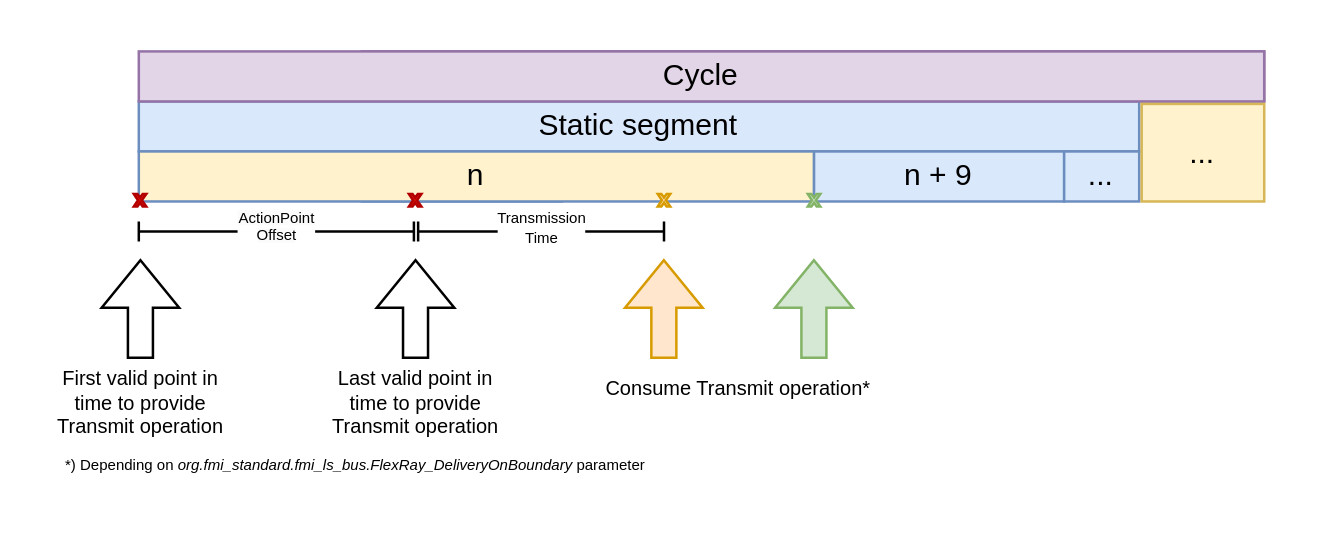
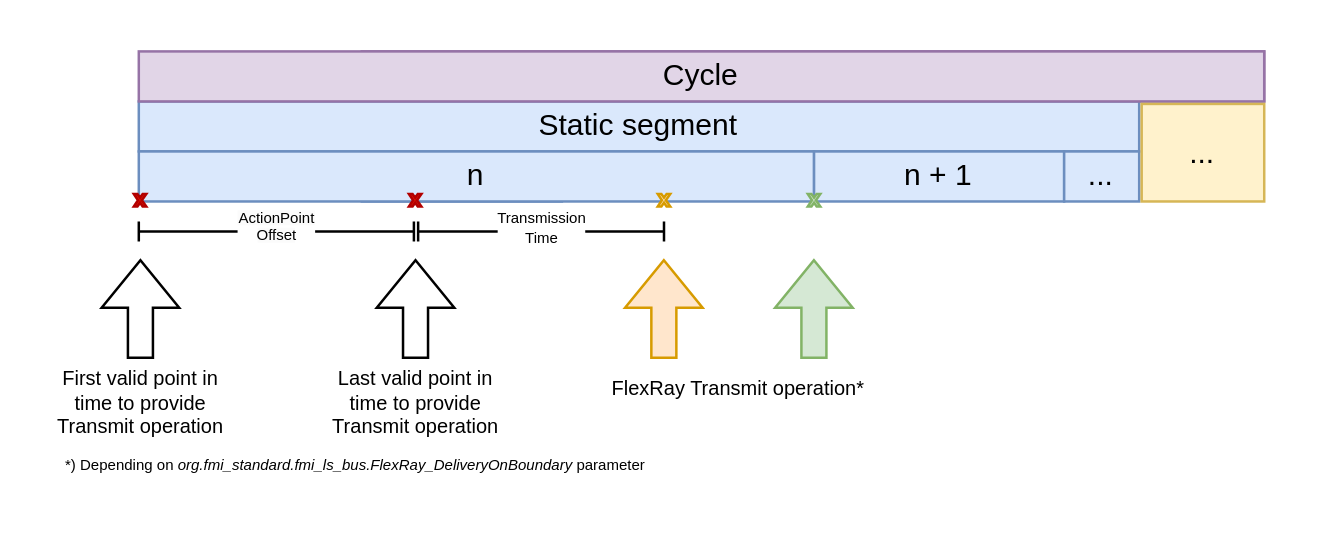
  <mxCell id="0" />
  <mxCell id="1" parent="0" />
  <mxCell id="2" value="&#10;&lt;span style=&quot;color: rgb(0, 0, 0); font-family: Helvetica; font-size: 6px; font-style: normal; font-variant-ligatures: normal; font-variant-caps: normal; font-weight: 400; letter-spacing: normal; orphans: 2; text-align: center; text-indent: 0px; text-transform: none; widows: 2; word-spacing: 0px; -webkit-text-stroke-width: 0px; white-space: normal; background-color: rgb(251, 251, 251); text-decoration-thickness: initial; text-decoration-style: initial; text-decoration-color: initial; float: none; display: inline !important;&quot;&gt;ActionPoint Offset&lt;/span&gt;&#10;&#10;" style="endArrow=baseDash;startArrow=baseDash;html=1;rounded=0;fontSize=6;spacingTop=4;startFill=0;endFill=0;" parent="1" edge="1"><mxGeometry width="50" height="50" relative="1" as="geometry"><mxPoint x="55" y="92" as="sourcePoint" /><mxPoint x="165" y="92" as="targetPoint" /></mxGeometry></mxCell>
  <mxCell id="3" value="Static segment" style="rounded=0;whiteSpace=wrap;html=1;fillColor=#dae8fc;strokeColor=#6c8ebf;" parent="1" vertex="1"><mxGeometry x="144.17" y="40" width="240" height="20" as="geometry" /></mxCell>
  <mxCell id="4" value="1" style="rounded=0;whiteSpace=wrap;html=1;fillColor=#dae8fc;strokeColor=#6c8ebf;" parent="1" vertex="1"><mxGeometry x="144.17" y="60" width="80" height="20" as="geometry" /></mxCell>
  <mxCell id="5" value="Cycle" style="rounded=0;whiteSpace=wrap;html=1;fillColor=#e1d5e7;strokeColor=#9673a6;" parent="1" vertex="1"><mxGeometry x="144.17" y="20" width="360.83" height="20" as="geometry" /></mxCell>
  <mxCell id="6" value="Static segment" style="rounded=0;whiteSpace=wrap;html=1;fillColor=#dae8fc;strokeColor=#6c8ebf;" parent="1" vertex="1"><mxGeometry x="55" y="40" width="400" height="20" as="geometry" /></mxCell>
- <mxCell id="7" value="n" style="rounded=0;whiteSpace=wrap;html=1;fillColor=#fff2cc;strokeColor=#6c8ebf;" parent="1" vertex="1"><mxGeometry x="55" y="60" width="270" height="20" as="geometry" /></mxCell>
- <mxCell id="8" value="n + 9" style="rounded=0;whiteSpace=wrap;html=1;fillColor=#dae8fc;strokeColor=#6c8ebf;" parent="1" vertex="1"><mxGeometry x="325" y="60" width="100" height="20" as="geometry" /></mxCell>
+ <mxCell id="7" value="n" style="rounded=0;whiteSpace=wrap;html=1;fillColor=#dae8fc;strokeColor=#6c8ebf;" parent="1" vertex="1"><mxGeometry x="55" y="60" width="270" height="20" as="geometry" /></mxCell>
+ <mxCell id="8" value="n + 1" style="rounded=0;whiteSpace=wrap;html=1;fillColor=#dae8fc;strokeColor=#6c8ebf;" parent="1" vertex="1"><mxGeometry x="325" y="60" width="100" height="20" as="geometry" /></mxCell>
  <mxCell id="9" value="..." style="rounded=0;whiteSpace=wrap;html=1;fillColor=#dae8fc;strokeColor=#6c8ebf;" parent="1" vertex="1"><mxGeometry x="425" y="60" width="30" height="20" as="geometry" /></mxCell>
  <mxCell id="10" value="Cycle" style="rounded=0;whiteSpace=wrap;html=1;fillColor=#e1d5e7;strokeColor=#9673a6;" parent="1" vertex="1"><mxGeometry x="55" y="20" width="450" height="20" as="geometry" /></mxCell>
  <mxCell id="11" value="Last valid point in time to provide Transmit operation" style="text;html=1;strokeColor=none;fillColor=none;align=center;verticalAlign=middle;whiteSpace=wrap;rounded=0;fontSize=8;" parent="1" vertex="1"><mxGeometry x="130" y="146" width="72.09" height="30" as="geometry" /></mxCell>
  <mxCell id="12" value="" style="shape=flexArrow;endArrow=classic;html=1;rounded=0;fillColor=default;" parent="1" edge="1"><mxGeometry width="50" height="50" relative="1" as="geometry"><mxPoint x="165.65" y="143" as="sourcePoint" /><mxPoint x="165.65" y="103" as="targetPoint" /></mxGeometry></mxCell>
  <mxCell id="13" value="" style="shape=flexArrow;endArrow=classic;html=1;rounded=0;fillColor=#ffe6cc;strokeColor=#d79b00;" parent="1" edge="1"><mxGeometry width="50" height="50" relative="1" as="geometry"><mxPoint x="264.94" y="143" as="sourcePoint" /><mxPoint x="264.94" y="103" as="targetPoint" /></mxGeometry></mxCell>
- <mxCell id="14" value="Consume Transmit operation*" style="text;html=1;strokeColor=none;fillColor=none;align=center;verticalAlign=middle;whiteSpace=wrap;rounded=0;fontSize=8;" parent="1" vertex="1"><mxGeometry x="231.87" y="140" width="126.13" height="30" as="geometry" /></mxCell>
+ <mxCell id="14" value="FlexRay Transmit operation*" style="text;html=1;strokeColor=none;fillColor=none;align=center;verticalAlign=middle;whiteSpace=wrap;rounded=0;fontSize=8;" parent="1" vertex="1"><mxGeometry x="231.87" y="140" width="126.13" height="30" as="geometry" /></mxCell>
  <mxCell id="15" value="..." style="rounded=0;whiteSpace=wrap;html=1;fillColor=#fff2cc;strokeColor=#d6b656;spacingLeft=0;" parent="1" vertex="1"><mxGeometry x="456" y="41" width="49" height="39" as="geometry" /></mxCell>
  <mxCell id="16" value="Transmission&lt;br&gt;Time" style="endArrow=baseDash;startArrow=baseDash;html=1;rounded=0;fontSize=6;spacingTop=-2;startFill=0;endFill=0;exitX=0.5;exitY=1;exitDx=0;exitDy=0;" parent="1" edge="1"><mxGeometry width="50" height="50" relative="1" as="geometry"><mxPoint x="166.695" y="92" as="sourcePoint" /><mxPoint x="265" y="92" as="targetPoint" /></mxGeometry></mxCell>
  <mxCell id="17" value="" style="verticalLabelPosition=bottom;verticalAlign=top;html=1;shape=mxgraph.basic.x;fillColor=#ffe6cc;strokeColor=#d79b00;" parent="1" vertex="1"><mxGeometry x="262.5" y="77" width="5" height="5" as="geometry" /></mxCell>
  <mxCell id="18" value="First valid point in time to provide Transmit operation" style="text;html=1;strokeColor=none;fillColor=none;align=center;verticalAlign=middle;whiteSpace=wrap;rounded=0;fontSize=8;" parent="1" vertex="1"><mxGeometry x="20" y="146" width="72.09" height="30" as="geometry" /></mxCell>
  <mxCell id="19" value="" style="shape=flexArrow;endArrow=classic;html=1;rounded=0;fillColor=default;" parent="1" edge="1"><mxGeometry width="50" height="50" relative="1" as="geometry"><mxPoint x="55.65" y="143" as="sourcePoint" /><mxPoint x="55.65" y="103" as="targetPoint" /></mxGeometry></mxCell>
  <mxCell id="20" value="" style="verticalLabelPosition=bottom;verticalAlign=top;html=1;shape=mxgraph.basic.x;fillColor=#e51400;fontColor=#ffffff;strokeColor=#B20000;" parent="1" vertex="1"><mxGeometry x="163" y="77" width="5" height="5" as="geometry" /></mxCell>
  <mxCell id="21" value="" style="verticalLabelPosition=bottom;verticalAlign=top;html=1;shape=mxgraph.basic.x;fillColor=#e51400;fontColor=#ffffff;strokeColor=#B20000;" parent="1" vertex="1"><mxGeometry x="53" y="77" width="5" height="5" as="geometry" /></mxCell>
  <mxCell id="22" value="" style="verticalLabelPosition=bottom;verticalAlign=top;html=1;shape=mxgraph.basic.x;fillColor=#d5e8d4;strokeColor=#82b366;" vertex="1" parent="1"><mxGeometry x="322.5" y="77" width="5" height="5" as="geometry" /></mxCell>
  <mxCell id="23" value="*) Depending on&amp;nbsp;&lt;i style=&quot;font-size: 6px;&quot;&gt;org.fmi_standard.fmi_ls_bus.FlexRay_DeliveryOnBoundary&lt;/i&gt; parameter" style="text;html=1;align=left;verticalAlign=middle;whiteSpace=wrap;rounded=0;fontSize=6;" vertex="1" parent="1"><mxGeometry x="24" y="181" width="321" height="10" as="geometry" /></mxCell>
  <mxCell id="24" value="" style="shape=flexArrow;endArrow=classic;html=1;rounded=0;fillColor=#d5e8d4;strokeColor=#82b366;" edge="1" parent="1"><mxGeometry width="50" height="50" relative="1" as="geometry"><mxPoint x="324.94" y="143" as="sourcePoint" /><mxPoint x="324.94" y="103" as="targetPoint" /></mxGeometry></mxCell>
